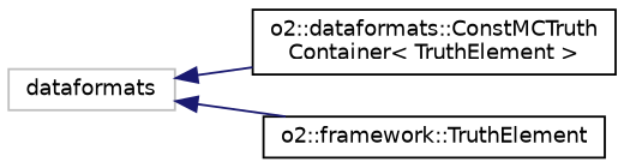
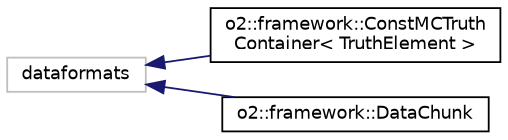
  digraph {
    rankdir=LR
    node [color=black fontname=Helvetica fontsize=10 shape=record]
    edge [color=midnightblue dir=back fontname=Helvetica fontsize=10 labelfontname=Helvetica labelfontsize=10 style=solid]
    n1 [color=grey75 height=0.2 label=dataformats width=0.4]
-   n2 [height=0.2 label="o2::dataformats::ConstMCTruth\lContainer\< TruthElement \>" width=0.4]
-   n3 [height=0.2 label="o2::framework::TruthElement" width=0.4]
+   n2 [height=0.2 label="o2::framework::ConstMCTruth\lContainer\< TruthElement \>" width=0.4]
+   n3 [height=0.2 label="o2::framework::DataChunk" width=0.4]
    n1 -> n2
    n1 -> n3
  }
